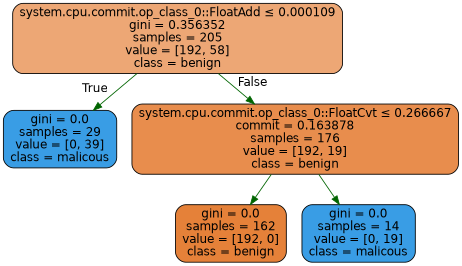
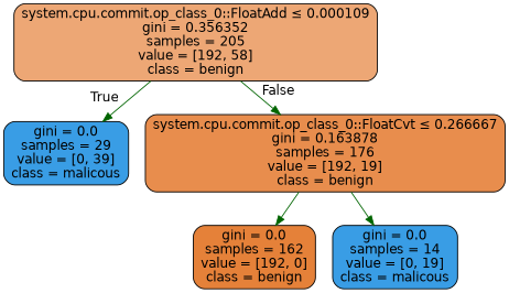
  digraph {
    node [color=black fillcolor="#399de5" fontname=helvetica shape=box style="filled, rounded"]
    edge [fontname=helvetica color=darkgreen]
    n1 [fillcolor="#eda775" label=<system.cpu.commit.op_class_0::FloatAdd &le; 0.000109<br/>gini = 0.356352<br/>samples = 205<br/>value = [192, 58]<br/>class = benign>]
    n2 [label=<gini = 0.0<br/>samples = 29<br/>value = [0, 39]<br/>class = malicous>]
-   n3 [fillcolor="#e88d4d" label=<system.cpu.commit.op_class_0::FloatCvt &le; 0.266667<br/>commit = 0.163878<br/>samples = 176<br/>value = [192, 19]<br/>class = benign>]
+   n3 [fillcolor="#e88d4d" label=<system.cpu.commit.op_class_0::FloatCvt &le; 0.266667<br/>gini = 0.163878<br/>samples = 176<br/>value = [192, 19]<br/>class = benign>]
    n4 [fillcolor="#e58139" label=<gini = 0.0<br/>samples = 162<br/>value = [192, 0]<br/>class = benign>]
    n5 [label=<gini = 0.0<br/>samples = 14<br/>value = [0, 19]<br/>class = malicous>]
    n1 -> n2 [headlabel=True labelangle=45 labeldistance=2.5]
    n1 -> n3 [headlabel=False labelangle=-45 labeldistance=2.5]
    n3 -> n4
    n3 -> n5
  }
